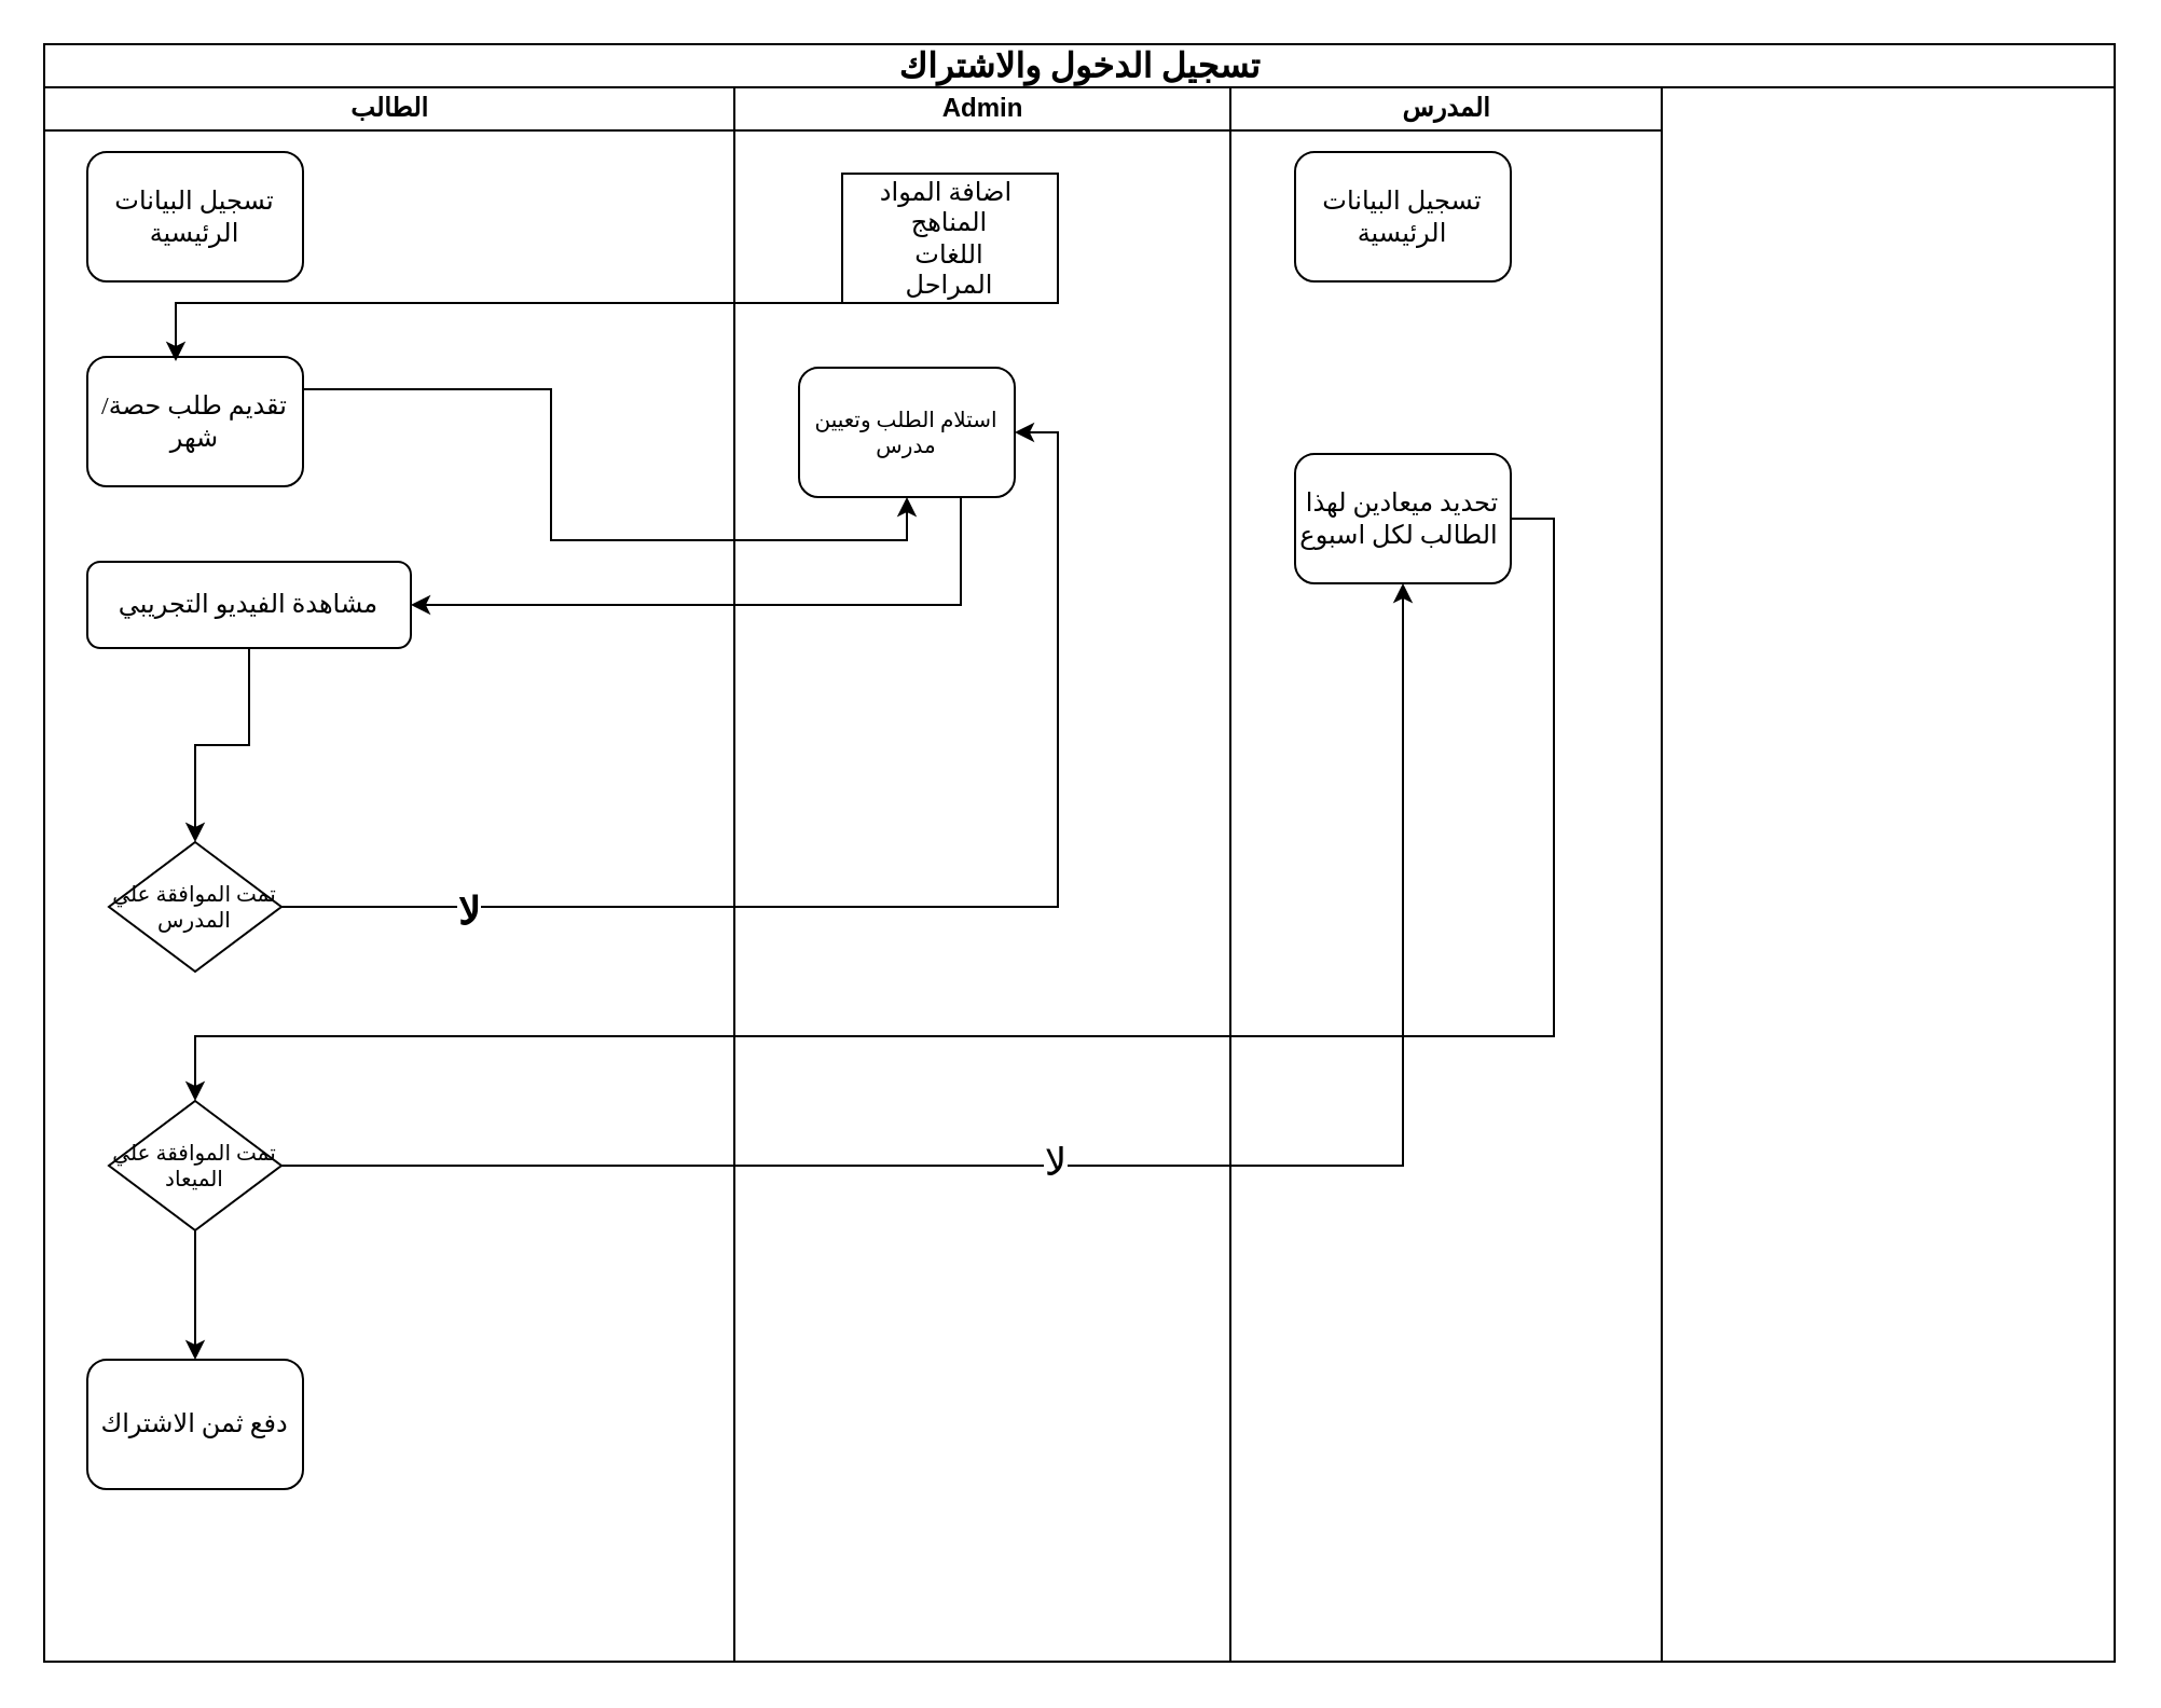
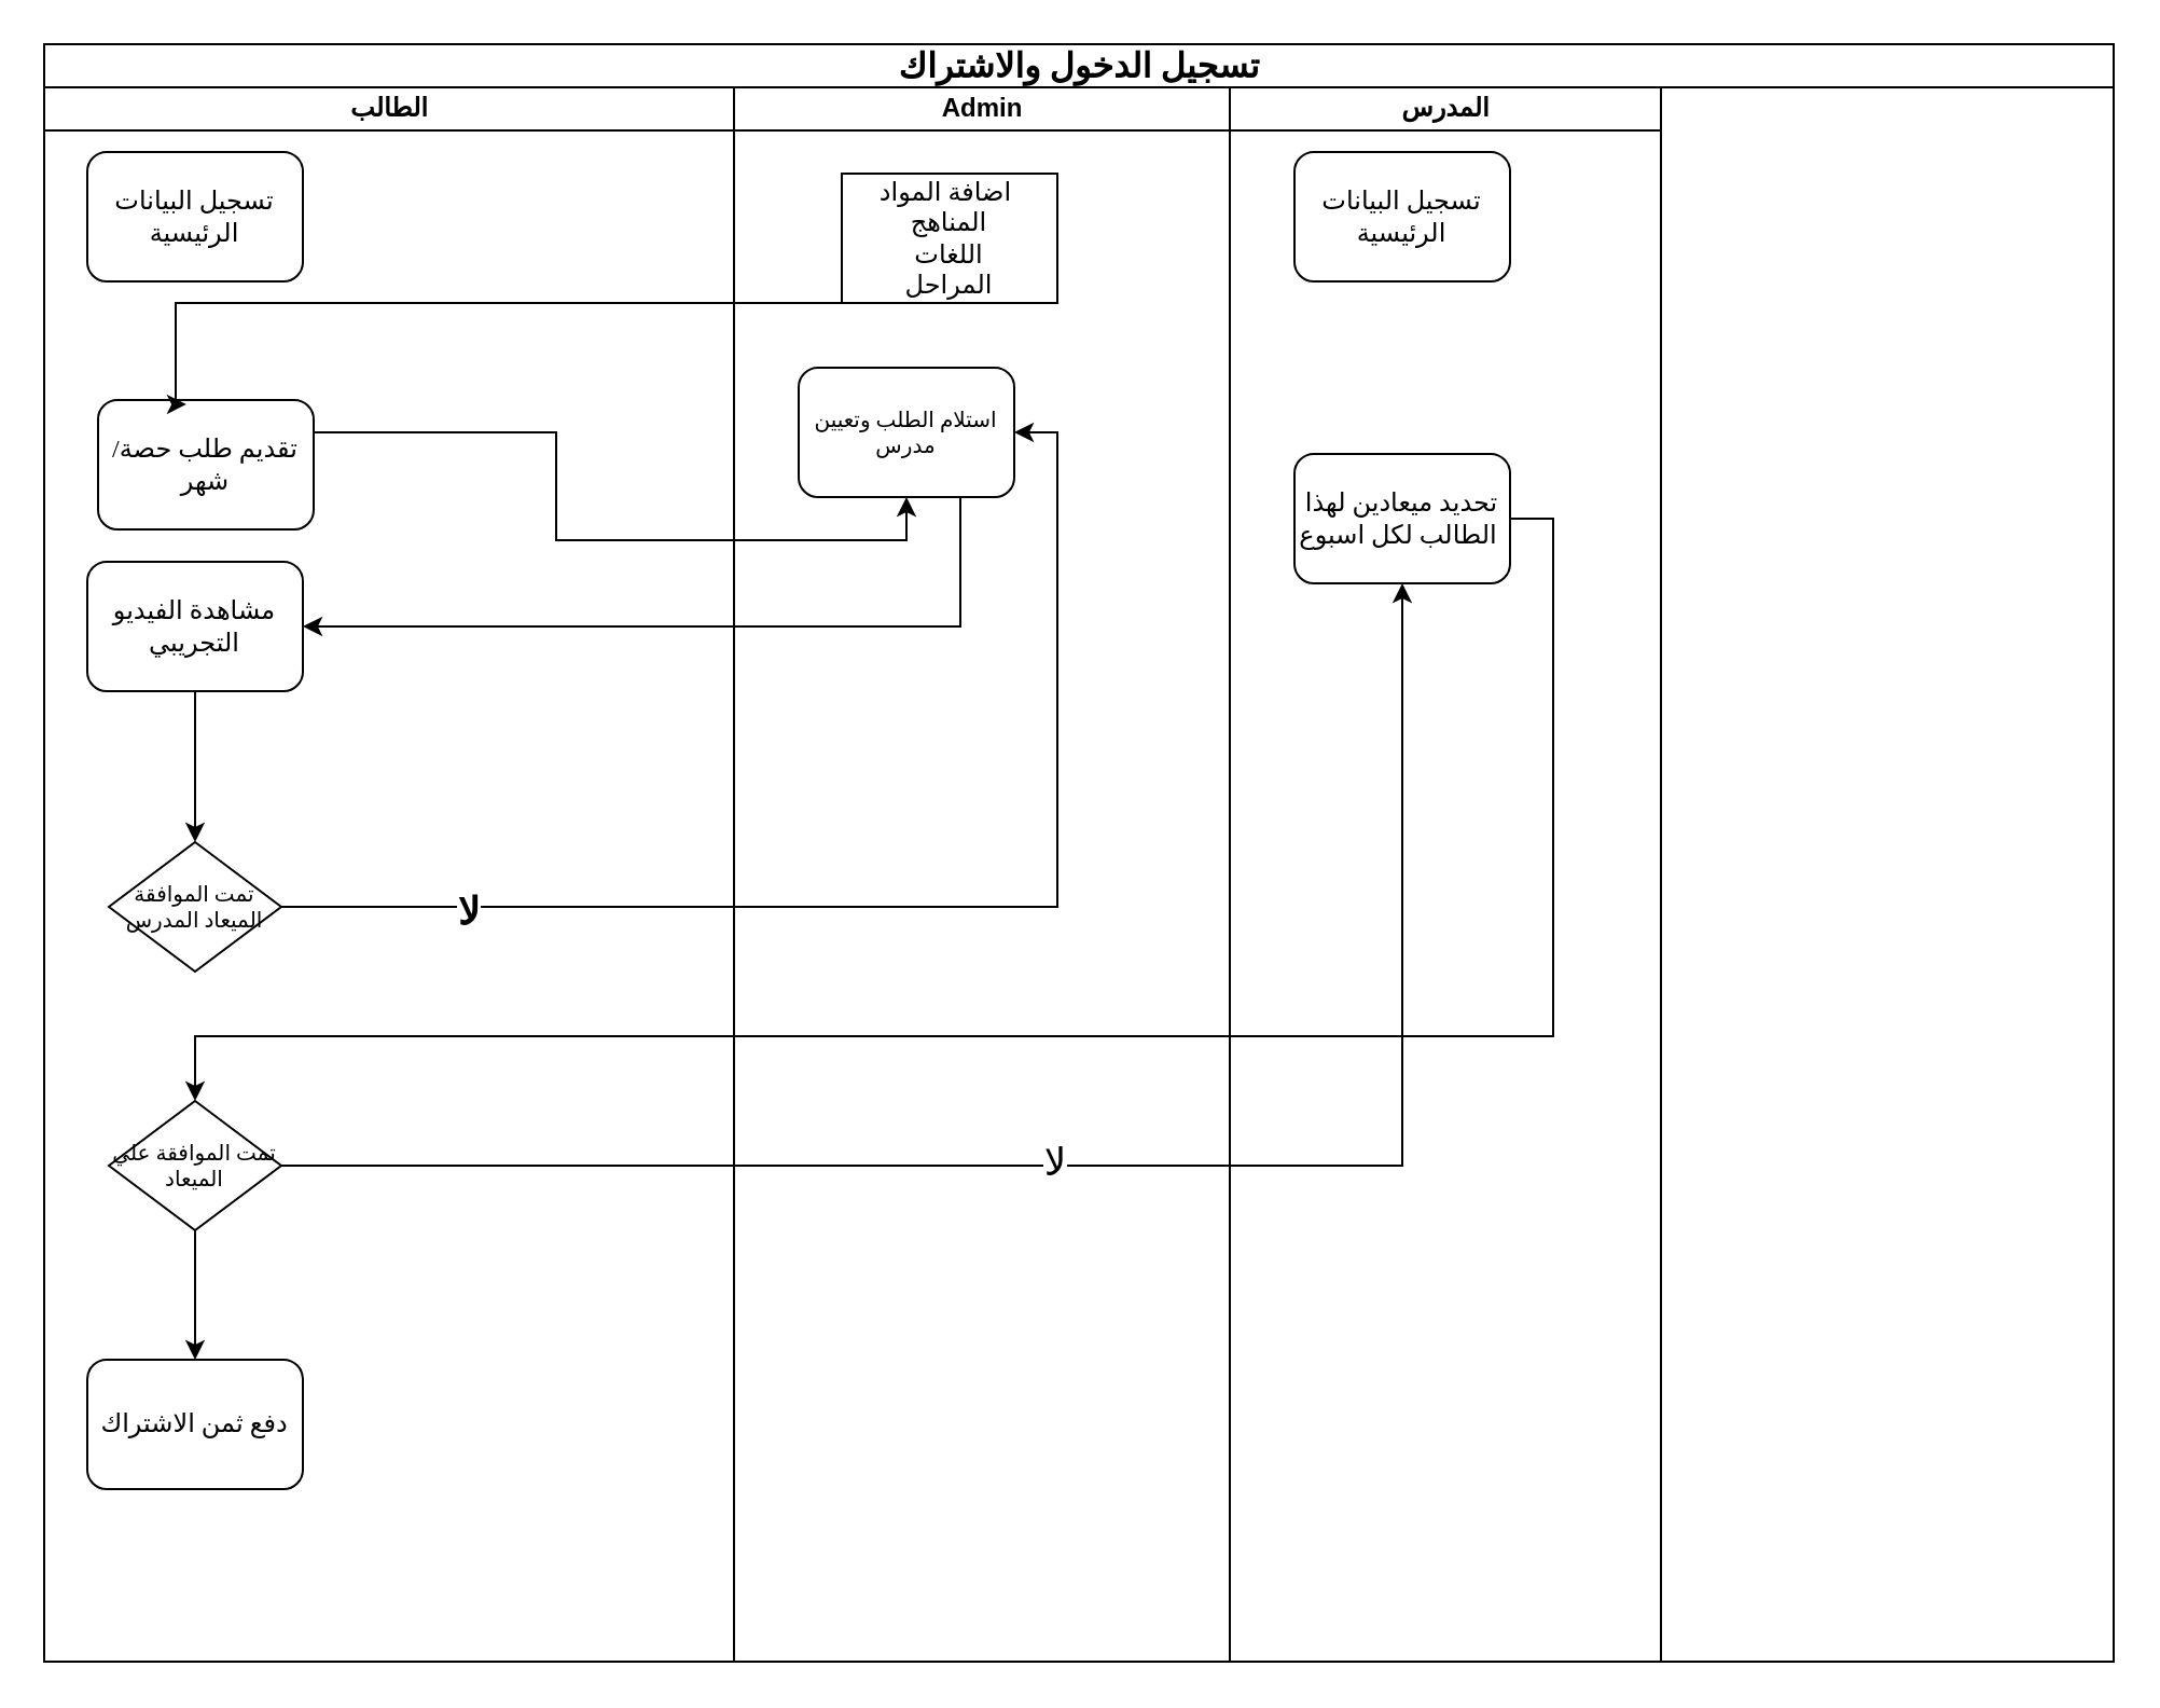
  <mxCell id="0" />
  <mxCell id="1" parent="0" />
  <mxCell id="2" value="&lt;font style=&quot;font-size: 16px;&quot;&gt;تسجيل الدخول والاشتراك&lt;/font&gt;" style="swimlane;html=1;childLayout=stackLayout;startSize=20;rounded=0;shadow=0;labelBackgroundColor=none;strokeWidth=1;fontFamily=Verdana;fontSize=8;align=center;" parent="1" vertex="1"><mxGeometry x="20" y="20" width="960" height="750" as="geometry" /></mxCell>
  <mxCell id="3" value="الطالب" style="swimlane;html=1;startSize=20;" parent="2" vertex="1"><mxGeometry y="20" width="320" height="730" as="geometry" /></mxCell>
  <mxCell id="4" value="&lt;font style=&quot;font-size: 12px;&quot;&gt;تسجيل البيانات الرئيسية&lt;/font&gt;" style="rounded=1;whiteSpace=wrap;html=1;shadow=0;labelBackgroundColor=none;strokeWidth=1;fontFamily=Verdana;fontSize=8;align=center;" parent="3" vertex="1"><mxGeometry x="20" y="30" width="100" height="60" as="geometry" /></mxCell>
- <mxCell id="5" value="&lt;font style=&quot;font-size: 12px;&quot;&gt;تقديم طلب حصة/شهر&lt;/font&gt;" style="rounded=1;whiteSpace=wrap;html=1;shadow=0;labelBackgroundColor=none;strokeWidth=1;fontFamily=Verdana;fontSize=8;align=center;" parent="3" vertex="1"><mxGeometry x="20" y="125" width="100" height="60" as="geometry" /></mxCell>
+ <mxCell id="5" value="&lt;font style=&quot;font-size: 12px;&quot;&gt;تقديم طلب حصة/شهر&lt;/font&gt;" style="rounded=1;whiteSpace=wrap;html=1;shadow=0;labelBackgroundColor=none;strokeWidth=1;fontFamily=Verdana;fontSize=8;align=center;" parent="3" vertex="1"><mxGeometry x="25" y="145" width="100" height="60" as="geometry" /></mxCell>
  <mxCell id="6" style="edgeStyle=orthogonalEdgeStyle;rounded=0;orthogonalLoop=1;jettySize=auto;html=1;entryX=0.5;entryY=0;entryDx=0;entryDy=0;" edge="1" parent="3" source="7" target="8"><mxGeometry relative="1" as="geometry" /></mxCell>
- <mxCell id="7" value="&lt;font style=&quot;font-size: 12px;&quot;&gt;مشاهدة الفيديو التجريبي&lt;/font&gt;" style="rounded=1;whiteSpace=wrap;html=1;shadow=0;labelBackgroundColor=none;strokeWidth=1;fontFamily=Verdana;fontSize=8;align=center;" vertex="1" parent="3"><mxGeometry x="20" y="220" width="150" height="40" as="geometry" /></mxCell>
- <mxCell id="8" value="&lt;font size=&quot;1&quot;&gt;تمت الموافقة علي المدرس&lt;/font&gt;" style="rhombus;whiteSpace=wrap;html=1;rounded=0;shadow=0;labelBackgroundColor=none;strokeWidth=1;fontFamily=Verdana;fontSize=8;align=center;" vertex="1" parent="3"><mxGeometry x="30" y="350" width="80" height="60" as="geometry" /></mxCell>
+ <mxCell id="7" value="&lt;font style=&quot;font-size: 12px;&quot;&gt;مشاهدة الفيديو التجريبي&lt;/font&gt;" style="rounded=1;whiteSpace=wrap;html=1;shadow=0;labelBackgroundColor=none;strokeWidth=1;fontFamily=Verdana;fontSize=8;align=center;" vertex="1" parent="3"><mxGeometry x="20" y="220" width="100" height="60" as="geometry" /></mxCell>
+ <mxCell id="8" value="&lt;font size=&quot;1&quot;&gt;تمت الموافقة الميعاد المدرس&lt;/font&gt;" style="rhombus;whiteSpace=wrap;html=1;rounded=0;shadow=0;labelBackgroundColor=none;strokeWidth=1;fontFamily=Verdana;fontSize=8;align=center;" vertex="1" parent="3"><mxGeometry x="30" y="350" width="80" height="60" as="geometry" /></mxCell>
  <mxCell id="9" style="edgeStyle=orthogonalEdgeStyle;rounded=0;orthogonalLoop=1;jettySize=auto;html=1;exitX=0.5;exitY=1;exitDx=0;exitDy=0;" edge="1" parent="3" source="10" target="11"><mxGeometry relative="1" as="geometry" /></mxCell>
  <mxCell id="10" value="&lt;font size=&quot;1&quot;&gt;تمت الموافقة علي الميعاد&lt;/font&gt;" style="rhombus;whiteSpace=wrap;html=1;rounded=0;shadow=0;labelBackgroundColor=none;strokeWidth=1;fontFamily=Verdana;fontSize=8;align=center;" vertex="1" parent="3"><mxGeometry x="30" y="470" width="80" height="60" as="geometry" /></mxCell>
  <mxCell id="11" value="&lt;span style=&quot;font-size: 12px;&quot;&gt;دفع ثمن الاشتراك&lt;/span&gt;" style="rounded=1;whiteSpace=wrap;html=1;shadow=0;labelBackgroundColor=none;strokeWidth=1;fontFamily=Verdana;fontSize=8;align=center;" vertex="1" parent="3"><mxGeometry x="20" y="590" width="100" height="60" as="geometry" /></mxCell>
  <mxCell id="12" value="Admin" style="swimlane;html=1;startSize=20;" parent="2" vertex="1"><mxGeometry x="320" y="20" width="230" height="730" as="geometry" /></mxCell>
  <mxCell id="13" value="&lt;font size=&quot;1&quot;&gt;استلام الطلب وتعيين مدرس&lt;/font&gt;" style="rounded=1;whiteSpace=wrap;html=1;shadow=0;labelBackgroundColor=none;strokeWidth=1;fontFamily=Verdana;fontSize=8;align=center;" parent="12" vertex="1"><mxGeometry x="30" y="130" width="100" height="60" as="geometry" /></mxCell>
  <mxCell id="14" value="&lt;font style=&quot;font-size: 12px;&quot;&gt;اضافة المواد&amp;nbsp;&lt;br&gt;المناهج&lt;br&gt;اللغات&lt;br&gt;المراحل&lt;/font&gt;" style="whiteSpace=wrap;html=1;shadow=0;labelBackgroundColor=none;strokeWidth=1;fontFamily=Verdana;fontSize=8;align=center;rounded=0;" vertex="1" parent="12"><mxGeometry x="50" y="40" width="100" height="60" as="geometry" /></mxCell>
  <mxCell id="15" value="المدرس" style="swimlane;html=1;startSize=20;" parent="2" vertex="1"><mxGeometry x="550" y="20" width="200" height="730" as="geometry" /></mxCell>
  <mxCell id="16" value="&lt;font style=&quot;font-size: 12px;&quot;&gt;تسجيل البيانات الرئيسية&lt;/font&gt;" style="rounded=1;whiteSpace=wrap;html=1;shadow=0;labelBackgroundColor=none;strokeWidth=1;fontFamily=Verdana;fontSize=8;align=center;" vertex="1" parent="15"><mxGeometry x="30" y="30" width="100" height="60" as="geometry" /></mxCell>
  <mxCell id="17" value="&lt;font style=&quot;font-size: 12px;&quot;&gt;تحديد ميعادين لهذا الطالب لكل اسبوع&amp;nbsp;&lt;/font&gt;" style="rounded=1;whiteSpace=wrap;html=1;shadow=0;labelBackgroundColor=none;strokeWidth=1;fontFamily=Verdana;fontSize=8;align=center;" vertex="1" parent="15"><mxGeometry x="30" y="170" width="100" height="60" as="geometry" /></mxCell>
  <mxCell id="18" style="edgeStyle=orthogonalEdgeStyle;rounded=0;orthogonalLoop=1;jettySize=auto;html=1;exitX=1;exitY=0.25;exitDx=0;exitDy=0;entryX=0.5;entryY=1;entryDx=0;entryDy=0;" edge="1" parent="2" source="5" target="13"><mxGeometry relative="1" as="geometry" /></mxCell>
  <mxCell id="19" style="edgeStyle=orthogonalEdgeStyle;rounded=0;orthogonalLoop=1;jettySize=auto;html=1;exitX=0.75;exitY=1;exitDx=0;exitDy=0;entryX=1;entryY=0.5;entryDx=0;entryDy=0;" edge="1" parent="2" source="13" target="7"><mxGeometry relative="1" as="geometry" /></mxCell>
  <mxCell id="20" style="edgeStyle=orthogonalEdgeStyle;rounded=0;orthogonalLoop=1;jettySize=auto;html=1;entryX=1;entryY=0.5;entryDx=0;entryDy=0;" edge="1" parent="2" source="8" target="13"><mxGeometry relative="1" as="geometry" /></mxCell>
  <mxCell id="21" value="&lt;b&gt;&lt;font style=&quot;font-size: 18px;&quot;&gt;لا&lt;/font&gt;&lt;/b&gt;" style="edgeLabel;html=1;align=center;verticalAlign=middle;resizable=0;points=[];" vertex="1" connectable="0" parent="20"><mxGeometry x="-0.713" y="-2" relative="1" as="geometry"><mxPoint as="offset" /></mxGeometry></mxCell>
  <mxCell id="22" style="edgeStyle=orthogonalEdgeStyle;rounded=0;orthogonalLoop=1;jettySize=auto;html=1;exitX=1;exitY=0.5;exitDx=0;exitDy=0;entryX=0.5;entryY=0;entryDx=0;entryDy=0;" edge="1" parent="2" source="17" target="10"><mxGeometry relative="1" as="geometry"><Array as="points"><mxPoint x="700" y="220" /><mxPoint x="700" y="460" /><mxPoint x="70" y="460" /></Array></mxGeometry></mxCell>
  <mxCell id="23" style="edgeStyle=orthogonalEdgeStyle;rounded=0;orthogonalLoop=1;jettySize=auto;html=1;exitX=1;exitY=0.5;exitDx=0;exitDy=0;entryX=0.5;entryY=1;entryDx=0;entryDy=0;" edge="1" parent="2" source="10" target="17"><mxGeometry relative="1" as="geometry"><Array as="points"><mxPoint x="630" y="520" /></Array></mxGeometry></mxCell>
  <mxCell id="24" value="&lt;span style=&quot;font-size: 18px;&quot;&gt;لا&lt;/span&gt;" style="edgeLabel;html=1;align=center;verticalAlign=middle;resizable=0;points=[];" vertex="1" connectable="0" parent="23"><mxGeometry x="-0.093" y="2" relative="1" as="geometry"><mxPoint as="offset" /></mxGeometry></mxCell>
  <mxCell id="25" style="edgeStyle=orthogonalEdgeStyle;rounded=0;orthogonalLoop=1;jettySize=auto;html=1;entryX=0.41;entryY=0.033;entryDx=0;entryDy=0;entryPerimeter=0;" edge="1" parent="2" source="14" target="5"><mxGeometry relative="1" as="geometry"><Array as="points"><mxPoint x="61" y="120" /></Array></mxGeometry></mxCell>
